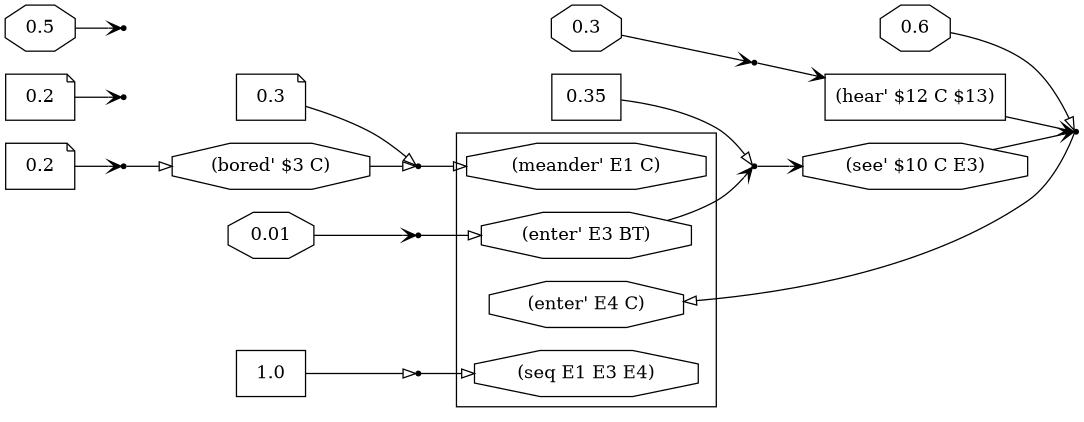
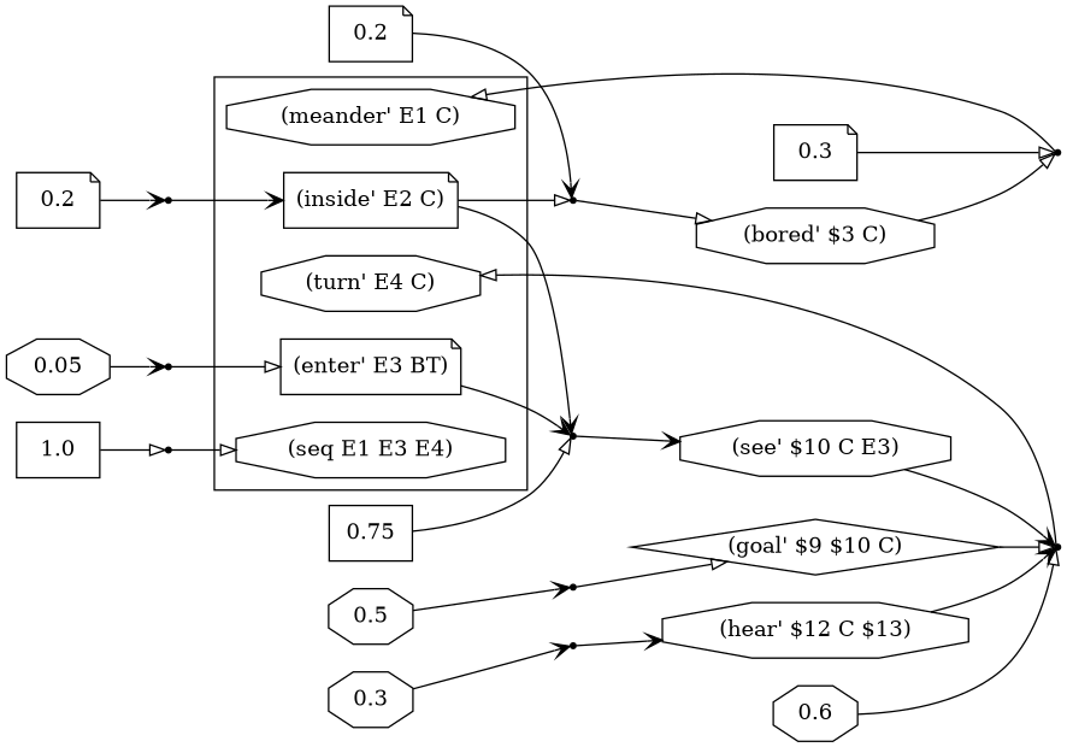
  digraph {
    rankdir=LR
    node [shape=octagon]
    edge [arrowhead=onormal]
    n1 [label="(meander' E1 C)"]
-   n3 [label="(enter' E3 BT)"]
-   n4 [label="(enter' E4 C)"]
+   n2 [label="(inside' E2 C)" shape=note]
+   n3 [label="(enter' E3 BT)" shape=note]
+   n4 [label="(turn' E4 C)"]
    n5 [label="(seq E1 E3 E4)"]
    r1 [shape=point]
    r6 [shape=point]
    n8 [label=0.3 shape=note]
    r0 [shape=point]
    n10 [label=0.2 shape=note]
    n11 [label="(bored' $3 C)"]
    n12 [label=0.2 shape=note]
    r2 [shape=point]
-   n14 [label=0.01]
+   n14 [label=0.05]
    r3 [shape=point]
    n16 [label=0.6]
    r4 [shape=point]
    n18 [label=0.5]
    r5 [shape=point]
-   n21 [label=0.35 shape=box]
+   n20 [label="(goal' $9 $10 C)" shape=diamond]
+   n21 [label=0.75 shape=box]
    n22 [label="(see' $10 C E3)"]
    n23 [label=0.3]
    r7 [shape=point]
-   n25 [label="(hear' $12 C $13)" shape=box]
+   n25 [label="(hear' $12 C $13)"]
    n26 [label=1.0 shape=box]
    r8 [shape=point]
    subgraph cluster_1 {
      n1
+     n2
      n3
      n4
      n5
    }
+   n2 -> r1
+   n2 -> r6 [arrowhead=vee]
    n3 -> r6 [arrowhead=vee]
    r1 -> n11
    r6 -> n22 [arrowhead=vee]
    n8 -> r0
    r0 -> n1
    n10 -> r1 [arrowhead=vee]
    n11 -> r0
    n12 -> r2 [arrowhead=vee]
+   r2 -> n2 [arrowhead=vee]
    n14 -> r3 [arrowhead=vee]
    r3 -> n3
    n16 -> r4
    r4 -> n4
    n18 -> r5 [arrowhead=vee]
+   r5 -> n20
+   n20 -> r4
    n21 -> r6
    n22 -> r4 [arrowhead=vee]
    n23 -> r7 [arrowhead=vee]
    r7 -> n25 [arrowhead=vee]
    n25 -> r4 [arrowhead=vee]
    n26 -> r8
    r8 -> n5
  }
